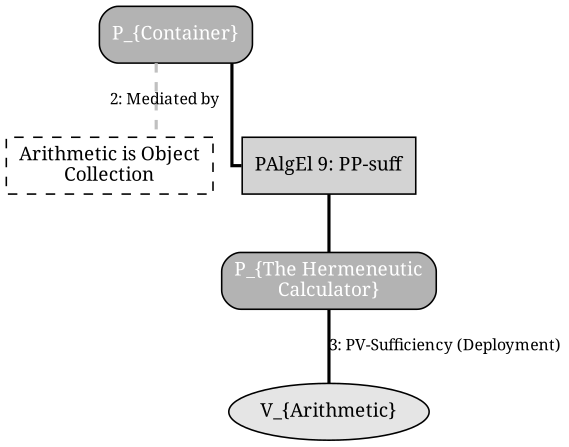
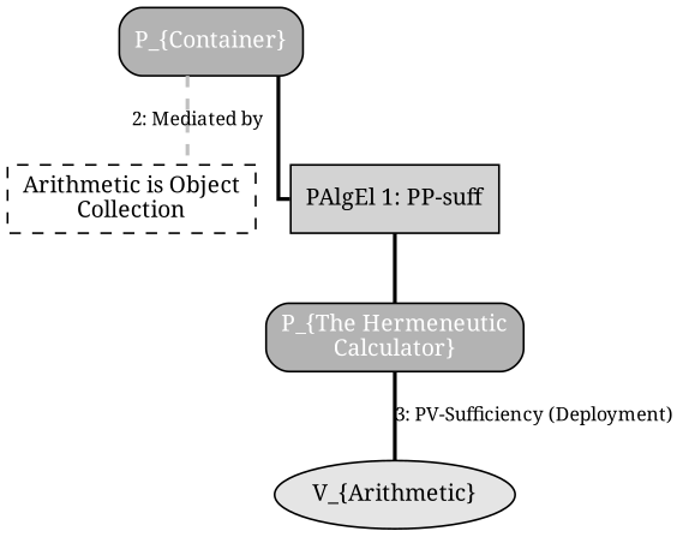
  digraph {
    rankdir=TB
    splines=ortho
    node [fillcolor=gray70 fontname=Serif fontsize=12 shape=box style="filled,rounded"]
    edge [arrowhead=stealth color=black fontname=Serif fontsize=10 penwidth=2.0 style=solid]
    n1 [fontcolor=white label="P_{Container}"]
    n2 [label="Arithmetic is Object\nCollection" style=dashed fillcolor=""]
-   n3 [fillcolor=lightgray fontcolor=black label="PAlgEl 9: PP-suff" style=filled]
+   n3 [fillcolor=lightgray fontcolor=black label="PAlgEl 1: PP-suff" style=filled]
    n4 [fontcolor=white label="P_{The Hermeneutic\nCalculator}"]
    n5 [fillcolor=gray90 label="V_{Arithmetic}" shape=ellipse style=filled]
    n1 -> n2 [color=gray label="2: Mediated by" style=dashed]
    n1 -> n3 [arrowhead=none]
    n3 -> n4
    n4 -> n5 [label="3: PV-Sufficiency (Deployment)"]
  }
